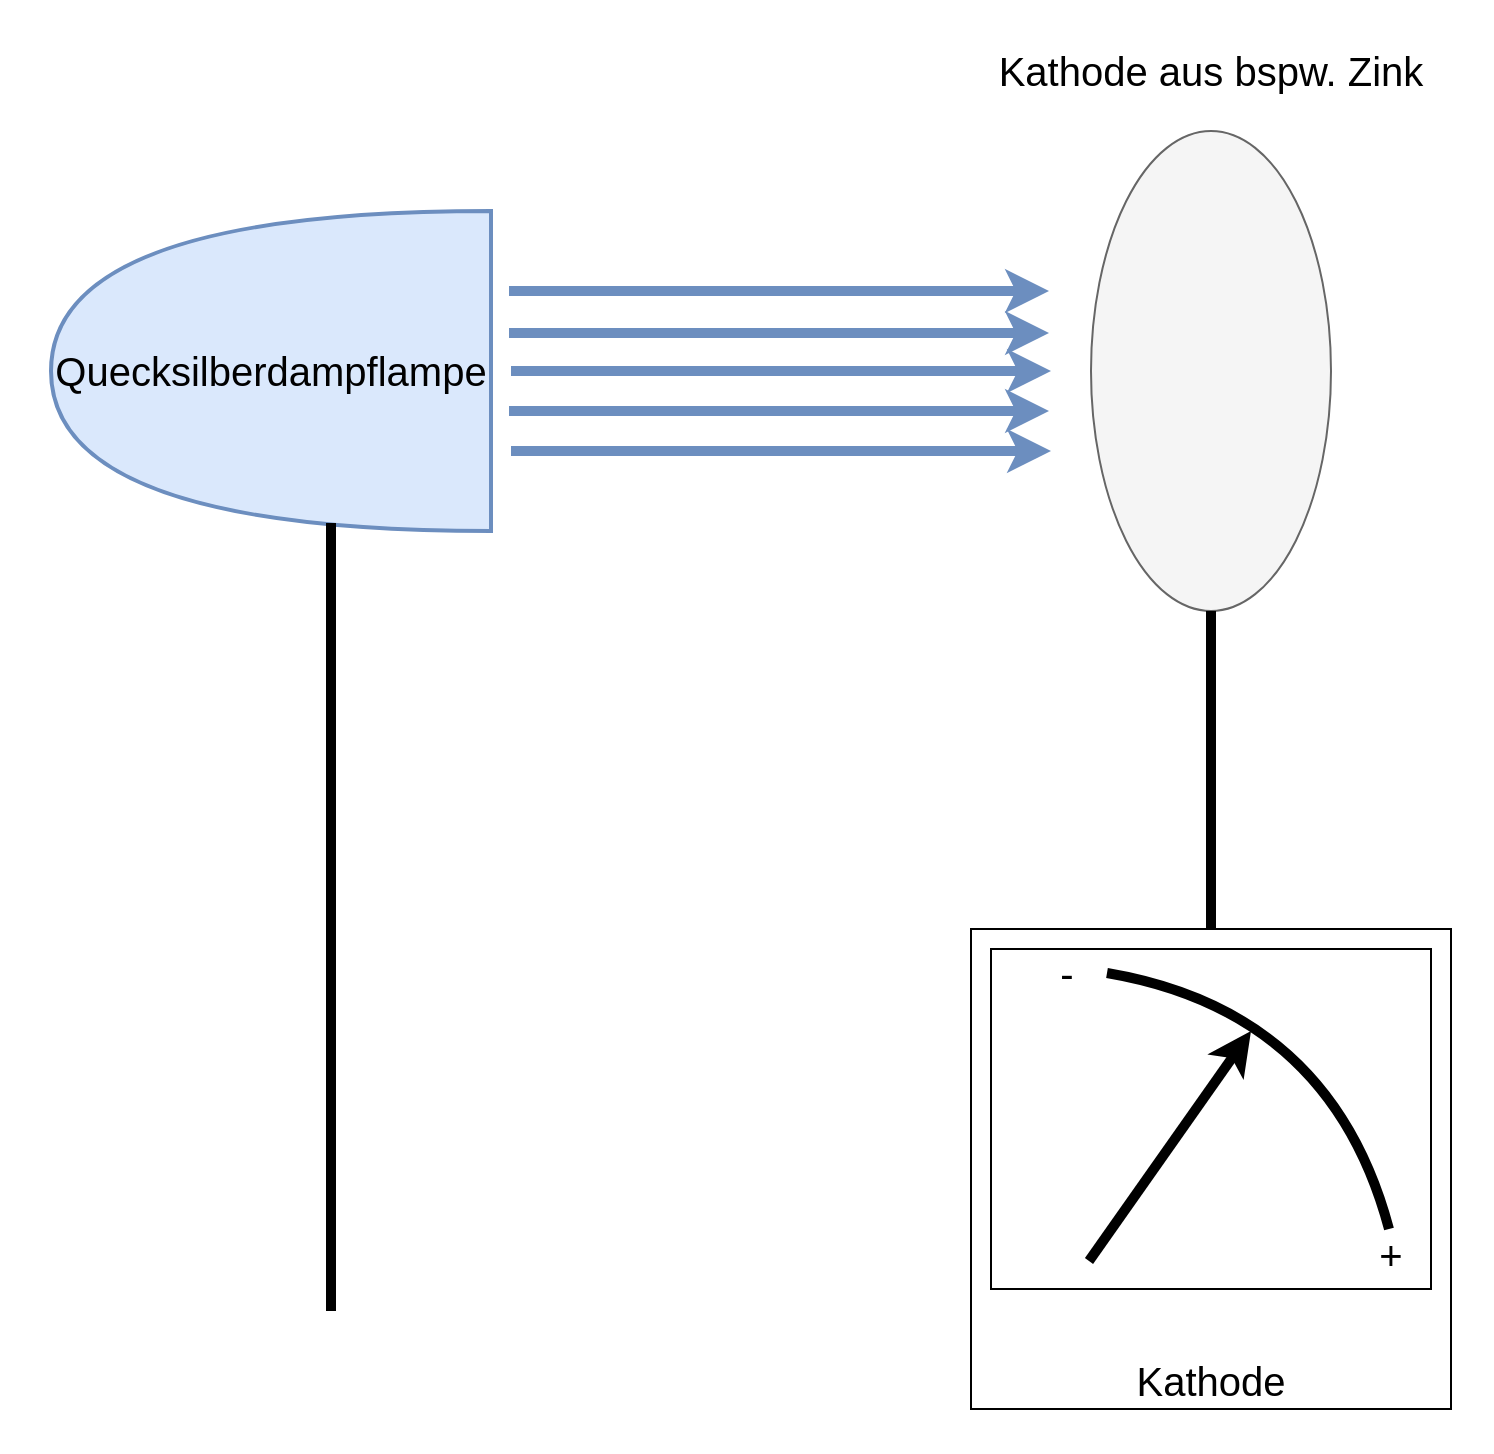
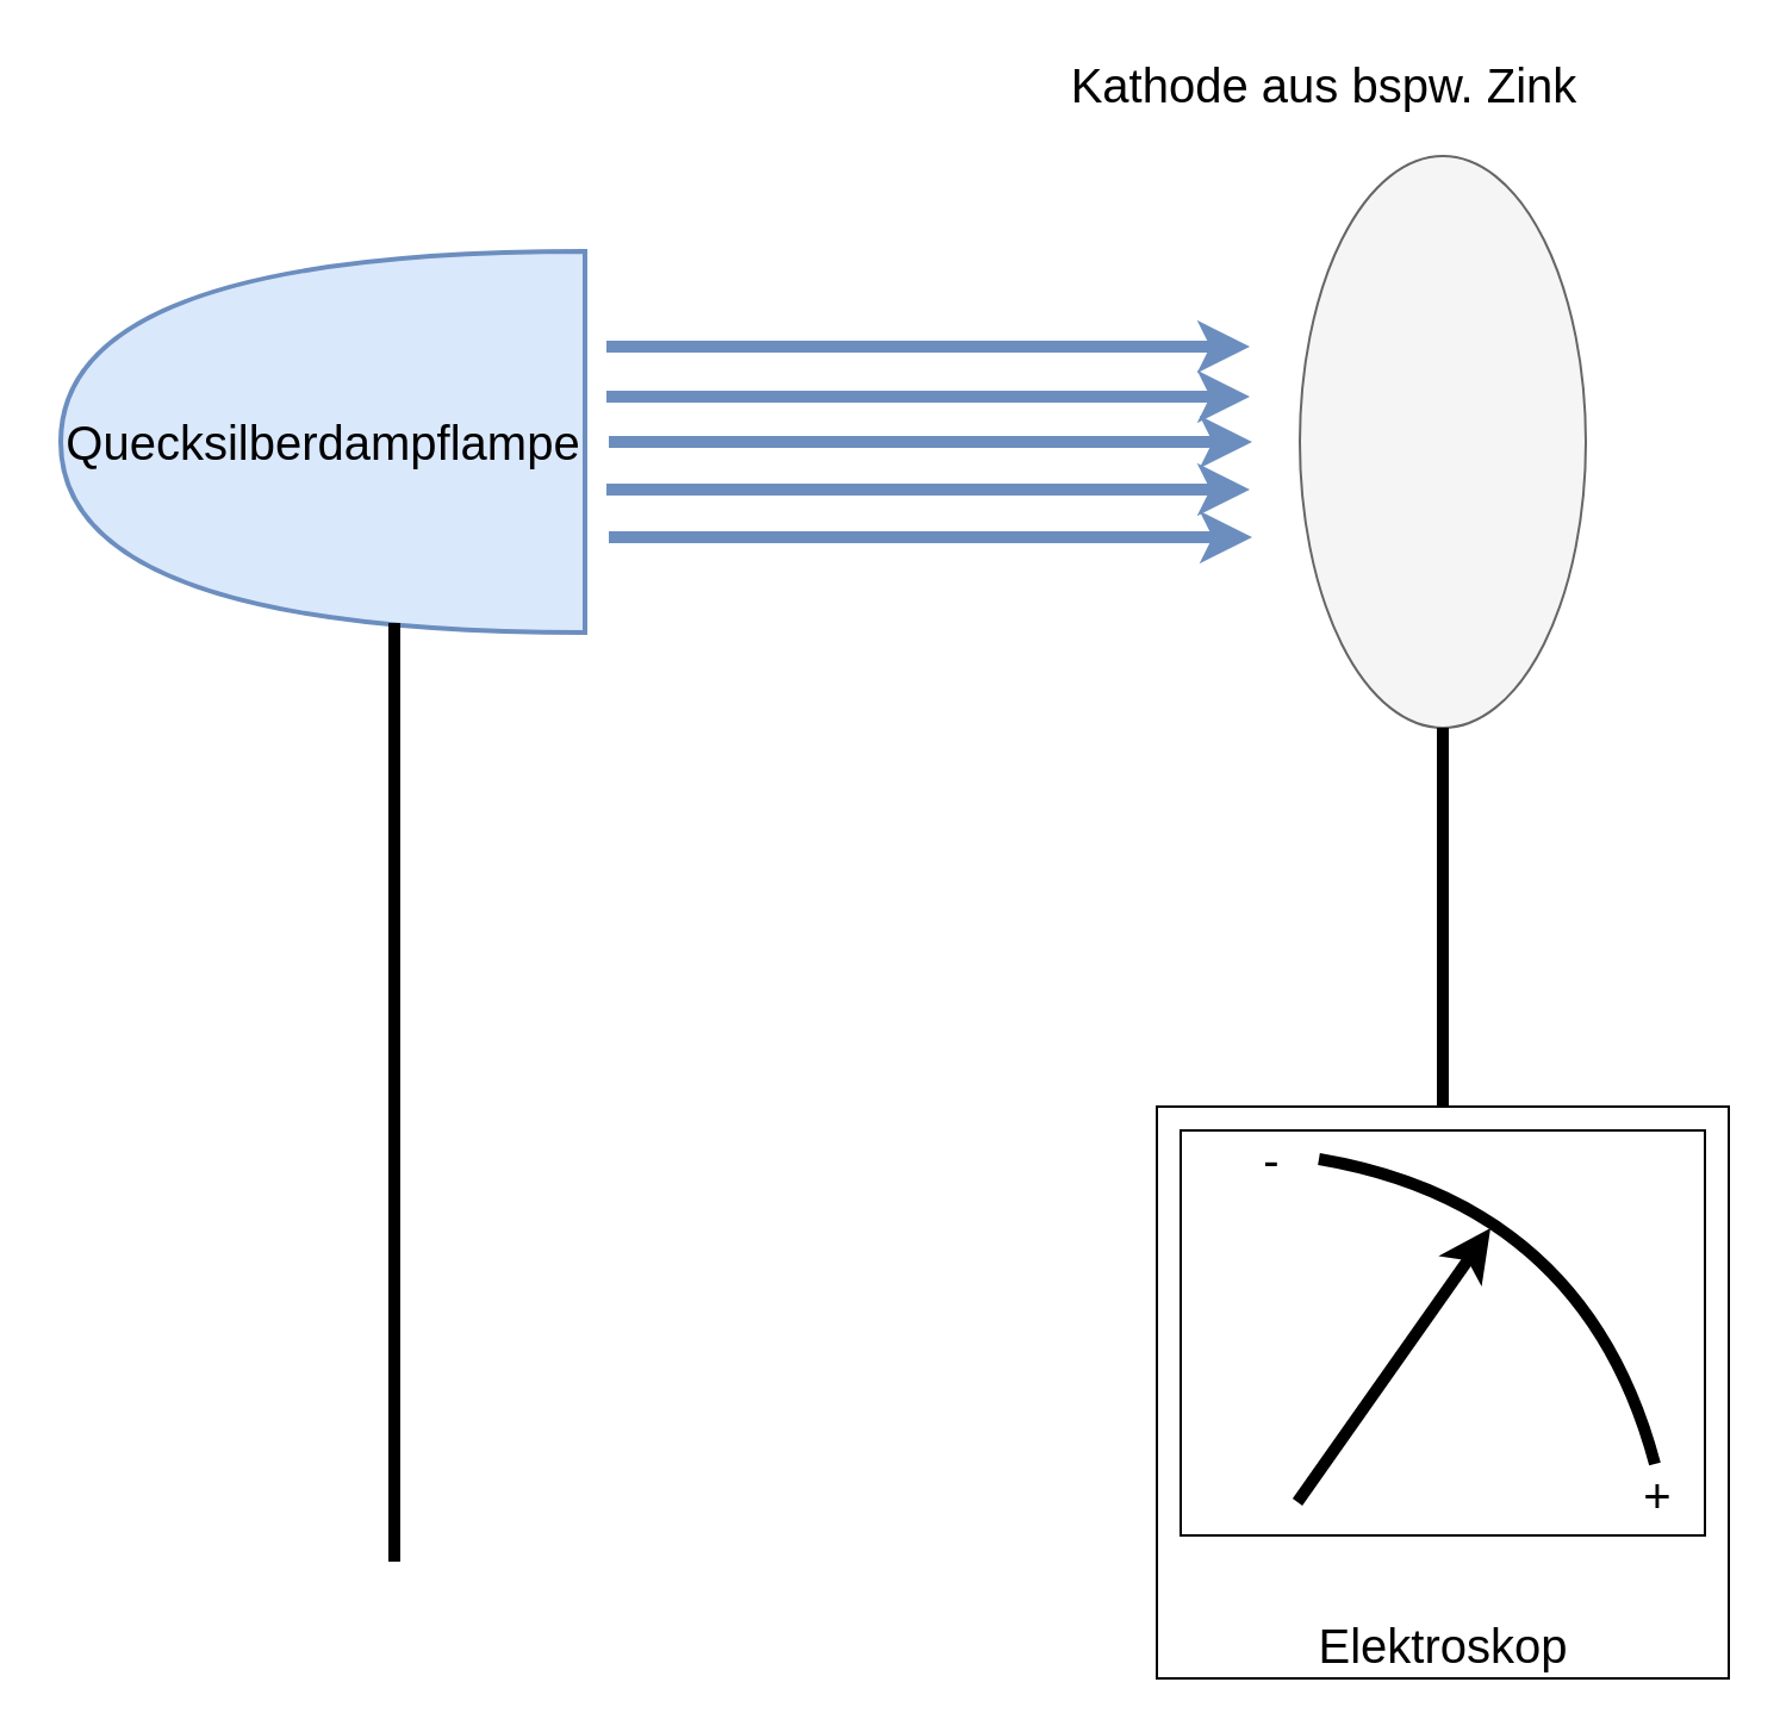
  <mxCell id="0" />
  <mxCell id="1" parent="0" />
  <mxCell id="2" value="" style="ellipse;whiteSpace=wrap;html=1;fillColor=#f5f5f5;fontColor=#333333;strokeColor=#666666;" vertex="1" parent="1"><mxGeometry x="545" y="65" width="120" height="240" as="geometry" /></mxCell>
- <mxCell id="3" value="Kathode aus bspw. Zink" style="text;html=1;resizable=0;autosize=1;align=center;verticalAlign=middle;points=[];fillColor=none;strokeColor=none;rounded=0;fontSize=20;" vertex="1" parent="1"><mxGeometry x="490" y="20" width="230" height="30" as="geometry" /></mxCell>
+ <mxCell id="3" value="Kathode aus bspw. Zink" style="text;html=1;resizable=0;autosize=1;align=center;verticalAlign=middle;points=[];fillColor=none;strokeColor=none;rounded=0;fontSize=20;" vertex="1" parent="1"><mxGeometry x="440" y="20" width="230" height="30" as="geometry" /></mxCell>
  <mxCell id="4" value="" style="endArrow=none;html=1;rounded=0;fontSize=20;entryX=0.5;entryY=1;entryDx=0;entryDy=0;strokeWidth=5;" edge="1" parent="1" target="2"><mxGeometry width="50" height="50" relative="1" as="geometry"><mxPoint x="605" y="465" as="sourcePoint" /><mxPoint x="405" y="305" as="targetPoint" /></mxGeometry></mxCell>
  <mxCell id="5" value="" style="whiteSpace=wrap;html=1;aspect=fixed;fontSize=20;" vertex="1" parent="1"><mxGeometry x="485" y="464" width="240" height="240" as="geometry" /></mxCell>
- <mxCell id="6" value="Kathode" style="text;html=1;resizable=0;autosize=1;align=center;verticalAlign=middle;points=[];fillColor=none;strokeColor=none;rounded=0;fontSize=20;" vertex="1" parent="1"><mxGeometry x="545" y="675" width="120" height="30" as="geometry" /></mxCell>
+ <mxCell id="6" value="Elektroskop" style="text;html=1;resizable=0;autosize=1;align=center;verticalAlign=middle;points=[];fillColor=none;strokeColor=none;rounded=0;fontSize=20;" vertex="1" parent="1"><mxGeometry x="545" y="675" width="120" height="30" as="geometry" /></mxCell>
  <mxCell id="7" value="" style="rounded=0;whiteSpace=wrap;html=1;fontSize=20;" vertex="1" parent="1"><mxGeometry x="495" y="474" width="220" height="170" as="geometry" /></mxCell>
  <mxCell id="8" value="" style="endArrow=none;html=1;fontSize=20;strokeWidth=5;curved=1;" edge="1" parent="1"><mxGeometry width="50" height="50" relative="1" as="geometry"><mxPoint x="694" y="614" as="sourcePoint" /><mxPoint x="553" y="486" as="targetPoint" /><Array as="points"><mxPoint x="665" y="505" /></Array></mxGeometry></mxCell>
  <mxCell id="9" value="" style="endArrow=classic;html=1;fontSize=20;strokeWidth=5;curved=1;" edge="1" parent="1"><mxGeometry width="50" height="50" relative="1" as="geometry"><mxPoint x="544" y="630" as="sourcePoint" /><mxPoint x="625" y="515" as="targetPoint" /></mxGeometry></mxCell>
  <mxCell id="10" value="+" style="text;html=1;resizable=0;autosize=1;align=center;verticalAlign=middle;points=[];fillColor=none;strokeColor=none;rounded=0;fontSize=20;" vertex="1" parent="1"><mxGeometry x="680" y="612" width="30" height="30" as="geometry" /></mxCell>
  <mxCell id="11" value="-" style="text;html=1;resizable=0;autosize=1;align=center;verticalAlign=middle;points=[];fillColor=none;strokeColor=none;rounded=0;fontSize=20;" vertex="1" parent="1"><mxGeometry x="523" y="471" width="20" height="30" as="geometry" /></mxCell>
  <mxCell id="12" value="" style="shape=or;whiteSpace=wrap;html=1;fontSize=20;rotation=-180;strokeWidth=2;fillColor=#dae8fc;strokeColor=#6c8ebf;" vertex="1" parent="1"><mxGeometry x="25" y="105" width="220" height="160" as="geometry" /></mxCell>
  <mxCell id="13" value="Quecksilberdampflampe" style="text;html=1;resizable=0;autosize=1;align=center;verticalAlign=middle;points=[];fillColor=none;strokeColor=none;rounded=0;fontSize=20;" vertex="1" parent="1"><mxGeometry x="20" y="170" width="230" height="30" as="geometry" /></mxCell>
  <mxCell id="14" value="" style="endArrow=classic;html=1;fontSize=20;strokeWidth=5;curved=1;fillColor=#dae8fc;strokeColor=#6c8ebf;" edge="1" parent="1"><mxGeometry width="50" height="50" relative="1" as="geometry"><mxPoint x="255" y="185" as="sourcePoint" /><mxPoint x="525" y="185" as="targetPoint" /></mxGeometry></mxCell>
  <mxCell id="15" value="" style="endArrow=classic;html=1;fontSize=20;strokeWidth=5;curved=1;fillColor=#dae8fc;strokeColor=#6c8ebf;" edge="1" parent="1"><mxGeometry width="50" height="50" relative="1" as="geometry"><mxPoint x="254" y="205" as="sourcePoint" /><mxPoint x="524" y="205" as="targetPoint" /></mxGeometry></mxCell>
  <mxCell id="16" value="" style="endArrow=classic;html=1;fontSize=20;strokeWidth=5;curved=1;fillColor=#dae8fc;strokeColor=#6c8ebf;" edge="1" parent="1"><mxGeometry width="50" height="50" relative="1" as="geometry"><mxPoint x="255" y="225" as="sourcePoint" /><mxPoint x="525" y="225" as="targetPoint" /></mxGeometry></mxCell>
  <mxCell id="17" value="" style="endArrow=classic;html=1;fontSize=20;strokeWidth=5;curved=1;fillColor=#dae8fc;strokeColor=#6c8ebf;" edge="1" parent="1"><mxGeometry width="50" height="50" relative="1" as="geometry"><mxPoint x="254" y="166" as="sourcePoint" /><mxPoint x="524" y="166" as="targetPoint" /></mxGeometry></mxCell>
  <mxCell id="18" value="" style="endArrow=classic;html=1;fontSize=20;strokeWidth=5;curved=1;fillColor=#dae8fc;strokeColor=#6c8ebf;" edge="1" parent="1"><mxGeometry width="50" height="50" relative="1" as="geometry"><mxPoint x="254" y="145" as="sourcePoint" /><mxPoint x="524" y="145" as="targetPoint" /></mxGeometry></mxCell>
  <mxCell id="19" value="" style="endArrow=none;html=1;rounded=0;fontSize=20;entryX=0.5;entryY=1;entryDx=0;entryDy=0;strokeWidth=5;" edge="1" parent="1"><mxGeometry width="50" height="50" relative="1" as="geometry"><mxPoint x="165" y="655" as="sourcePoint" /><mxPoint x="165" y="261" as="targetPoint" /></mxGeometry></mxCell>
